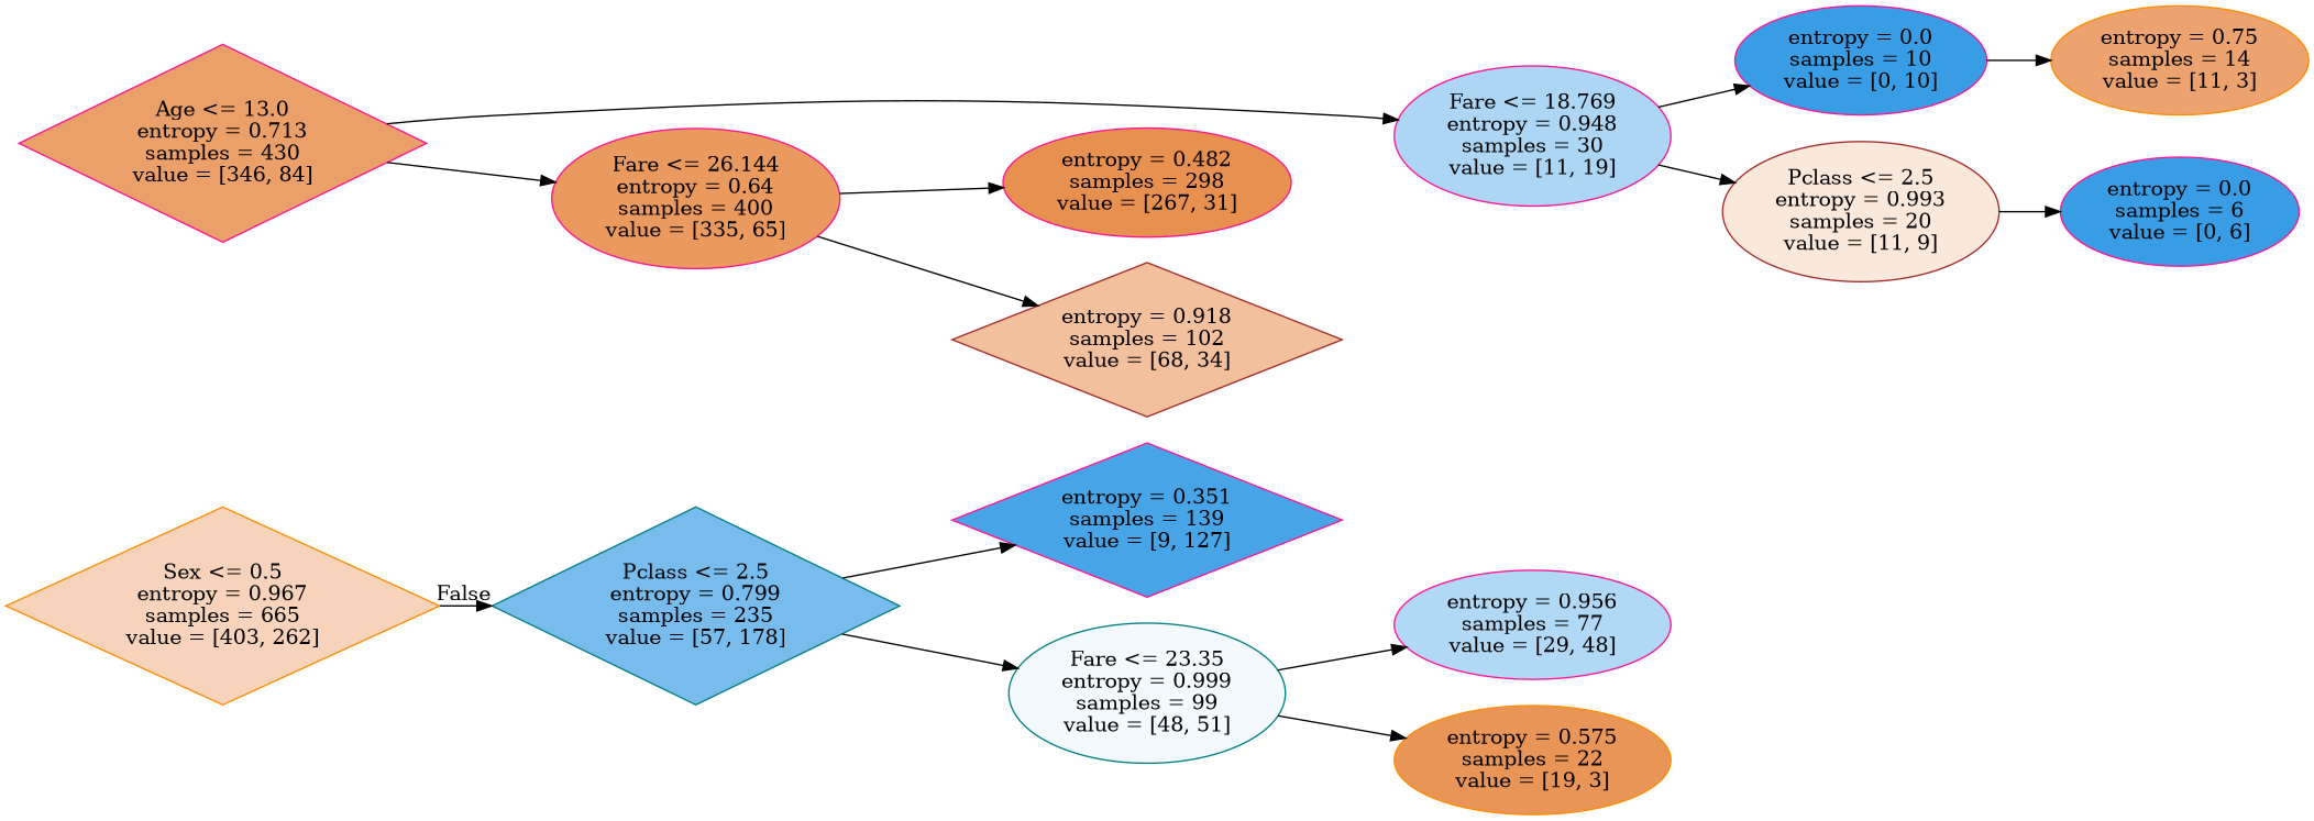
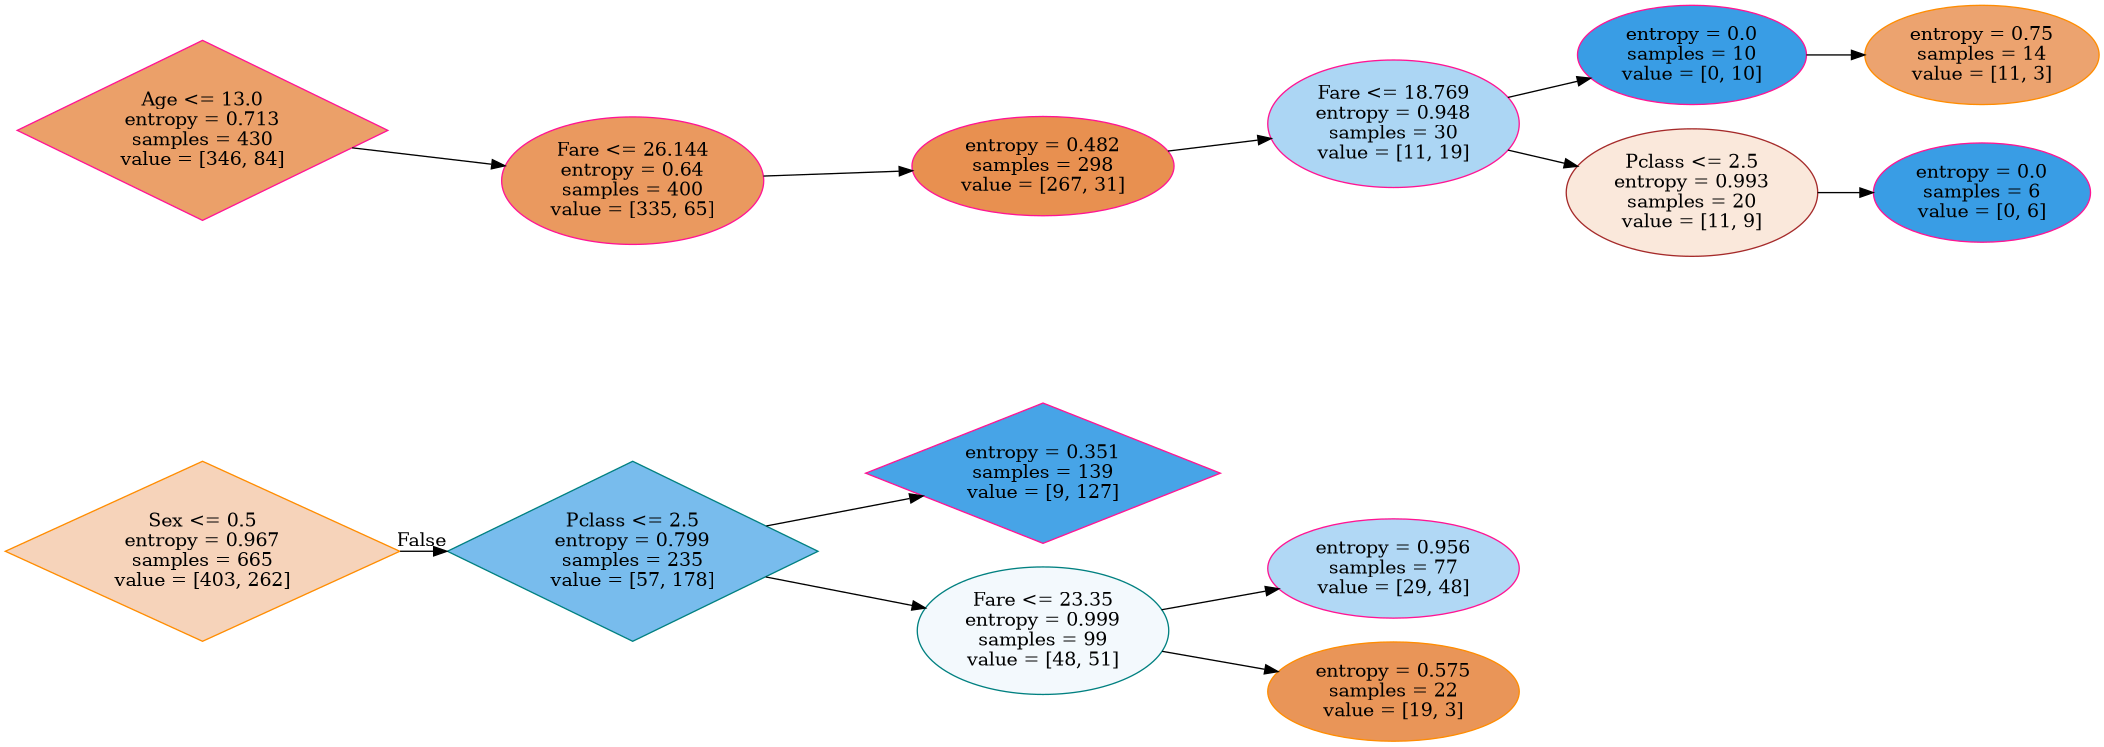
  digraph {
    rankdir=LR
    node [color=deeppink fillcolor="#399de5" shape=ellipse style=filled]
    n1 [color=darkorange fillcolor="#f6d3ba" label="Sex <= 0.5\nentropy = 0.967\nsamples = 665\nvalue = [403, 262]" shape=diamond]
    n2 [color=teal fillcolor="#78bced" label="Pclass <= 2.5\nentropy = 0.799\nsamples = 235\nvalue = [57, 178]" shape=diamond]
    n3 [fillcolor="#eba069" label="Age <= 13.0\nentropy = 0.713\nsamples = 430\nvalue = [346, 84]" shape=diamond]
    n4 [fillcolor="#acd6f4" label="Fare <= 18.769\nentropy = 0.948\nsamples = 30\nvalue = [11, 19]"]
    n5 [fillcolor="#ea995f" label="Fare <= 26.144\nentropy = 0.64\nsamples = 400\nvalue = [335, 65]"]
    n6 [fillcolor="#47a4e7" label="entropy = 0.351\nsamples = 139\nvalue = [9, 127]" shape=diamond]
    n7 [color=teal fillcolor="#f3f9fd" label="Fare <= 23.35\nentropy = 0.999\nsamples = 99\nvalue = [48, 51]"]
    n8 [label="entropy = 0.0\nsamples = 10\nvalue = [0, 10]"]
    n9 [color=brown fillcolor="#fae8db" label="Pclass <= 2.5\nentropy = 0.993\nsamples = 20\nvalue = [11, 9]"]
    n10 [fillcolor="#e89050" label="entropy = 0.482\nsamples = 298\nvalue = [267, 31]"]
-   n11 [color=brown fillcolor="#f2c09c" label="entropy = 0.918\nsamples = 102\nvalue = [68, 34]" shape=diamond]
    n12 [color=darkorange fillcolor="#eca36f" label="entropy = 0.75\nsamples = 14\nvalue = [11, 3]"]
    n13 [label="entropy = 0.0\nsamples = 6\nvalue = [0, 6]"]
    n14 [fillcolor="#b1d8f5" label="entropy = 0.956\nsamples = 77\nvalue = [29, 48]"]
    n15 [color=darkorange fillcolor="#e99558" label="entropy = 0.575\nsamples = 22\nvalue = [19, 3]"]
    n1 -> n2 [headlabel=False labelangle=-45 labeldistance=2.5]
    n2 -> n6
    n2 -> n7
-   n3 -> n4
+   n10 -> n4
    n3 -> n5
    n4 -> n8
    n4 -> n9
    n5 -> n10
-   n5 -> n11
    n7 -> n14
    n7 -> n15
    n8 -> n12
    n9 -> n13
  }
